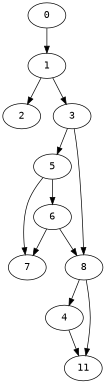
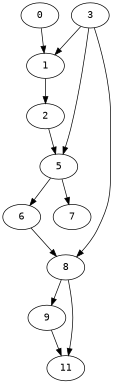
  digraph {
    fontname="DejaVu Sans Mono"
    node [fontname="DejaVu Sans Mono"]
    edge [fontname="DejaVu Sans Mono"]
    0
    1
    2
    3
    5
    8
    6
    7
-   9 [label=4]
+   9
    n10 [label=11]
    0 -> 1
    1 -> 2
-   1 -> 3
+   3 -> 1
+   2 -> 5
    3 -> 5
    3 -> 8
    5 -> 6
    5 -> 7
    8 -> 9
    8 -> n10
    6 -> 8
-   6 -> 7
    9 -> n10
  }
